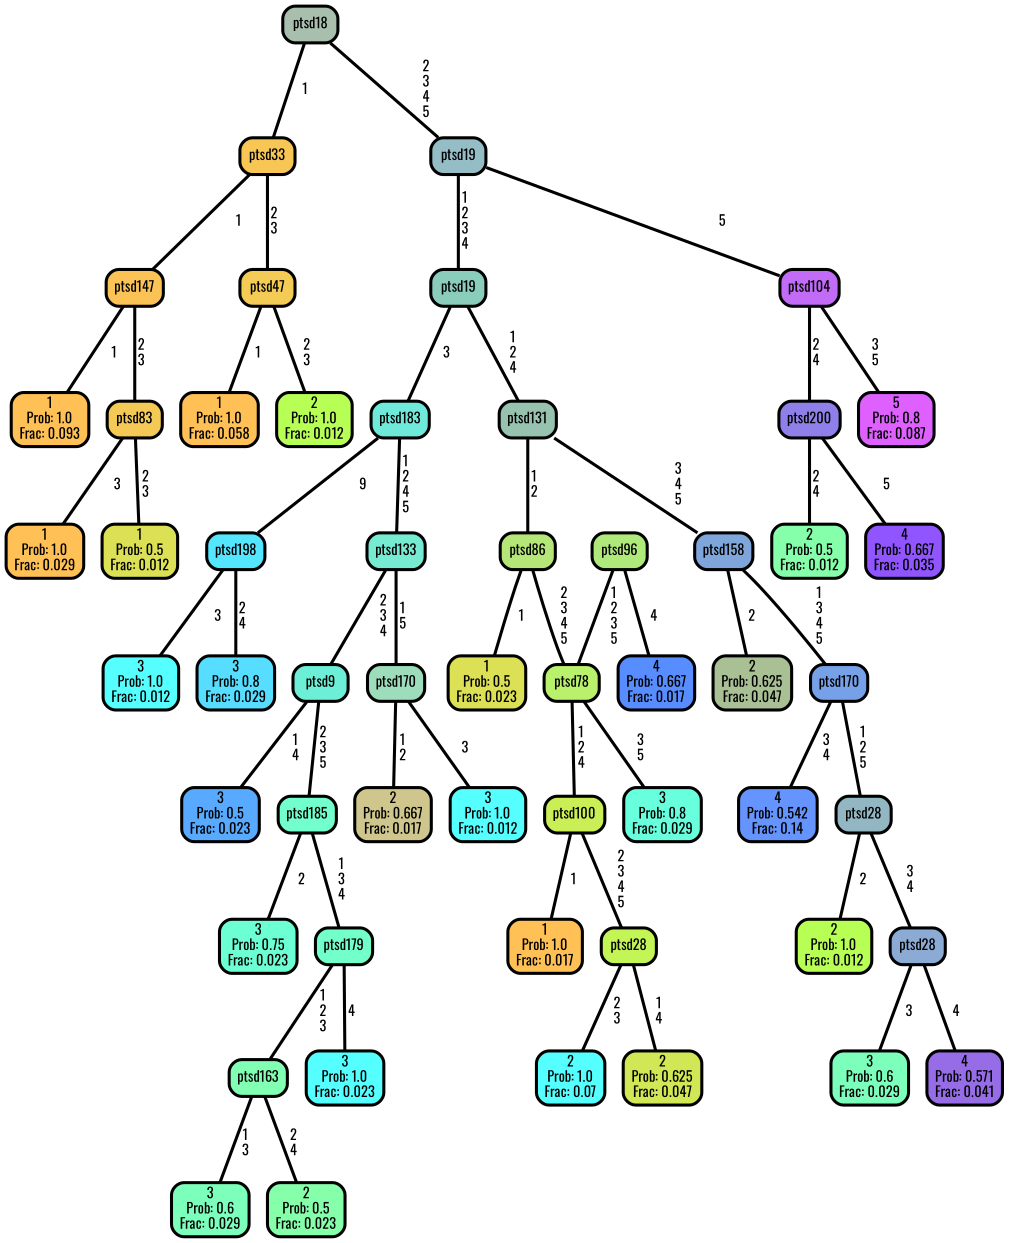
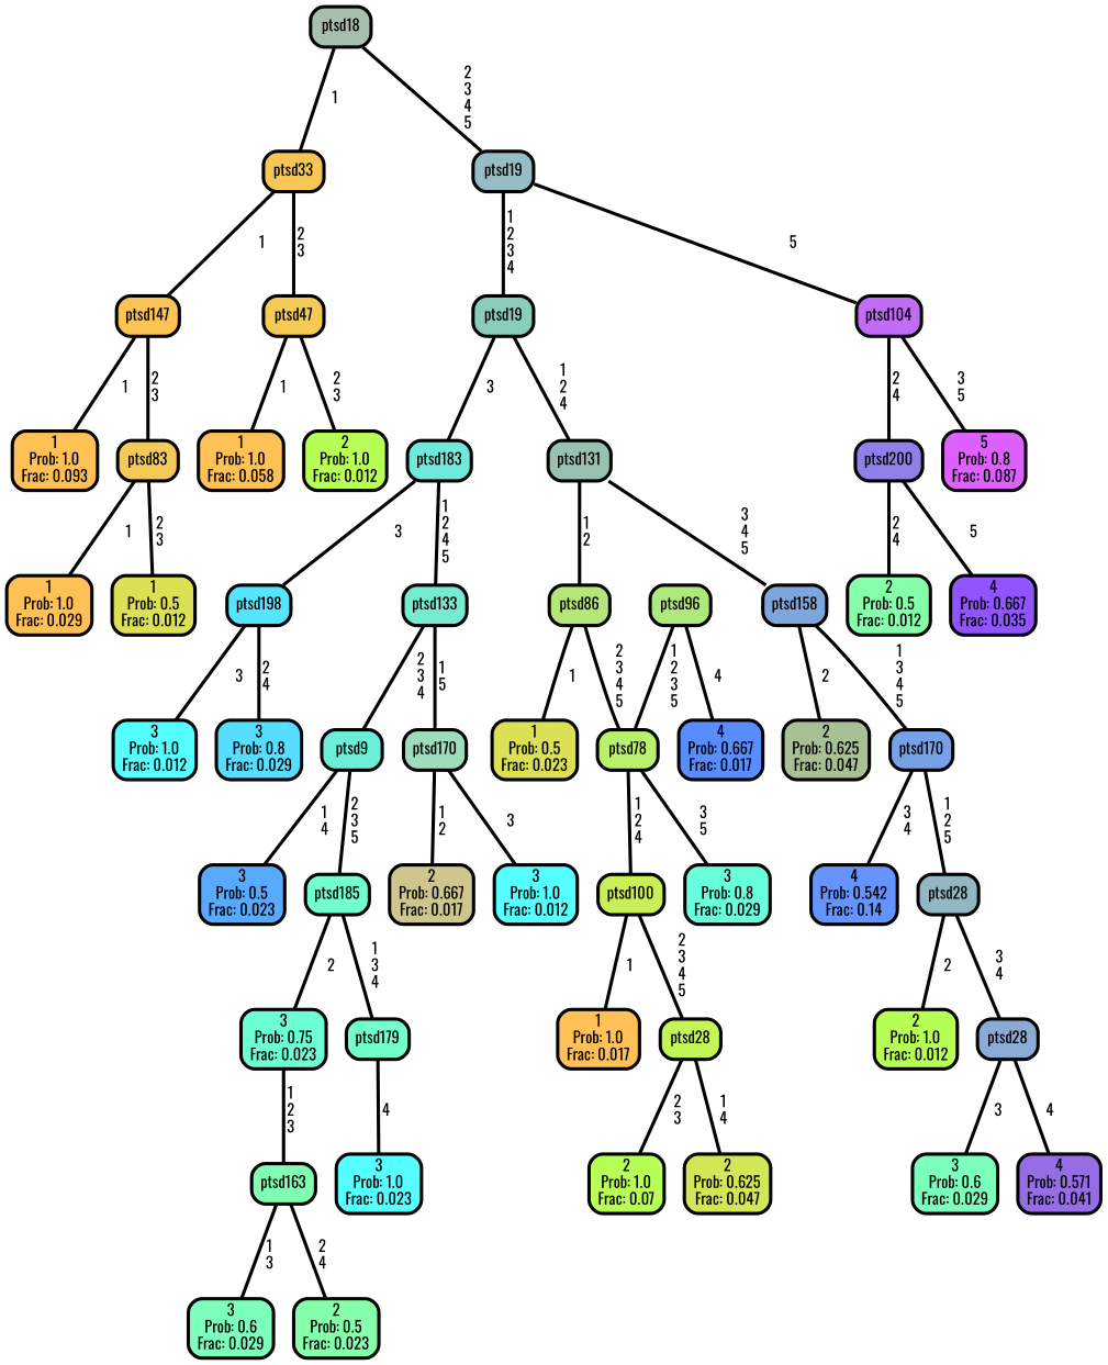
  graph {
    fontname=Oswald
    ranksep="0 equally"
    splines=straight
    node [color=black fillcolor="#ffc155" fontcolor=black fontname=Oswald penwidth=3 shape=box style="filled, rounded"]
    edge [color=black fontname=Oswald penwidth=3]
    n1 [label="1\nProb: 1.0\nFrac: 0.093"]
    n2 [fillcolor="#fbc355" label=ptsd147]
    n3 [fillcolor="#f4c955" label=ptsd83]
    n4 [label="1\nProb: 1.0\nFrac: 0.029"]
    n5 [fillcolor="#dbe055" label="1\nProb: 0.5\nFrac: 0.012"]
    n6 [fillcolor="#f8c655" label=ptsd33]
    n7 [fillcolor="#f3cb55" label=ptsd47]
    n8 [label="1\nProb: 1.0\nFrac: 0.058"]
    n9 [fillcolor="#b8ff55" label="2\nProb: 1.0\nFrac: 0.012"]
    n10 [fillcolor="#a8bfae" label=ptsd18]
    n11 [fillcolor="#94bdc5" label=ptsd19]
    n12 [fillcolor="#8bcdbb" label=ptsd19]
    n13 [fillcolor="#c26bf7" label=ptsd104]
    n14 [fillcolor="#55ffff" label="3\nProb: 1.0\nFrac: 0.012"]
    n15 [fillcolor="#55e6ff" label=ptsd198]
    n16 [fillcolor="#56ddff" label="3\nProb: 0.8\nFrac: 0.029"]
    n17 [fillcolor="#6feada" label=ptsd183]
    n18 [fillcolor="#76ebd1" label=ptsd133]
    n19 [fillcolor="#6deed6" label=ptsd9]
    n20 [fillcolor="#9eddbb" label=ptsd170]
    n21 [fillcolor="#57aaff" label="3\nProb: 0.5\nFrac: 0.023"]
    n22 [fillcolor="#72ffcd" label=ptsd185]
    n23 [fillcolor="#6dffd4" label="3\nProb: 0.75\nFrac: 0.023"]
    n24 [fillcolor="#73ffca" label=ptsd179]
    n25 [fillcolor="#81ffb3" label=ptsd163]
    n26 [fillcolor="#55ffff" label="3\nProb: 1.0\nFrac: 0.023"]
    n27 [fillcolor="#7cffbb" label="3\nProb: 0.6\nFrac: 0.029"]
    n28 [fillcolor="#86ffaa" label="2\nProb: 0.5\nFrac: 0.023"]
    n29 [fillcolor="#cfc68d" label="2\nProb: 0.667\nFrac: 0.017"]
    n30 [fillcolor="#55ffff" label="3\nProb: 1.0\nFrac: 0.012"]
    n31 [fillcolor="#96c2af" label=ptsd131]
    n32 [fillcolor="#b4e777" label=ptsd86]
    n33 [fillcolor="#7fa6da" label=ptsd158]
    n34 [fillcolor="#dbe055" label="1\nProb: 0.5\nFrac: 0.023"]
    n35 [fillcolor="#b9f16d" label=ptsd78]
    n36 [fillcolor="#afe87b" label=ptsd96]
    n37 [fillcolor="#588dff" label="4\nProb: 0.667\nFrac: 0.017"]
    n38 [fillcolor="#caee55" label=ptsd100]
    n39 [fillcolor="#68ffdd" label="3\nProb: 0.8\nFrac: 0.029"]
    n40 [label="1\nProb: 1.0\nFrac: 0.017"]
    n41 [fillcolor="#c2f555" label=ptsd28]
-   n42 [fillcolor="#55ffff" label="2\nProb: 1.0\nFrac: 0.07"]
+   n42 [fillcolor="#b8ff55" label="2\nProb: 1.0\nFrac: 0.07"]
    n43 [fillcolor="#d2e755" label="2\nProb: 0.625\nFrac: 0.047"]
    n44 [fillcolor="#a9bf94" label="2\nProb: 0.625\nFrac: 0.047"]
    n45 [fillcolor="#76a1e8" label=ptsd170]
    n46 [fillcolor="#6594ff" label="4\nProb: 0.542\nFrac: 0.14"]
    n47 [fillcolor="#92b6c2" label=ptsd28]
    n48 [fillcolor="#b8ff55" label="2\nProb: 1.0\nFrac: 0.012"]
    n49 [fillcolor="#8baad4" label=ptsd28]
    n50 [fillcolor="#7cffbb" label="3\nProb: 0.6\nFrac: 0.029"]
    n51 [fillcolor="#966de6" label="4\nProb: 0.571\nFrac: 0.041"]
    n52 [fillcolor="#8e7fe9" label=ptsd200]
    n53 [fillcolor="#dd60ff" label="5\nProb: 0.8\nFrac: 0.087"]
    n54 [fillcolor="#86ffaa" label="2\nProb: 0.5\nFrac: 0.012"]
    n55 [fillcolor="#9155ff" label="4\nProb: 0.667\nFrac: 0.035"]
    subgraph sub_1 {
      rank=same
    }
    n2 -- n1 [label=" 1"]
    n2 -- n3 [label=" 2\n 3"]
-   n3 -- n4 [label=" 3"]
+   n3 -- n4 [label=" 1"]
    n3 -- n5 [label=" 2\n 3"]
    n6 -- n2 [label=" 1"]
    n6 -- n7 [label=" 2\n 3"]
    n7 -- n8 [label=" 1"]
    n7 -- n9 [label=" 2\n 3"]
    n10 -- n6 [label=" 1"]
    n10 -- n11 [label=" 2\n 3\n 4\n 5"]
    n11 -- n12 [label=" 1\n 2\n 3\n 4"]
    n11 -- n13 [label=" 5"]
    n12 -- n17 [label=" 3"]
    n12 -- n31 [label=" 1\n 2\n 4"]
    n13 -- n52 [label=" 2\n 4"]
    n13 -- n53 [label=" 3\n 5"]
    n15 -- n14 [label=" 3"]
    n15 -- n16 [label=" 2\n 4"]
-   n17 -- n15 [label=" 9"]
+   n17 -- n15 [label=" 3"]
    n17 -- n18 [label=" 1\n 2\n 4\n 5"]
    n18 -- n19 [label=" 2\n 3\n 4"]
    n18 -- n20 [label=" 1\n 5"]
    n19 -- n21 [label=" 1\n 4"]
    n19 -- n22 [label=" 2\n 3\n 5"]
    n20 -- n29 [label=" 1\n 2"]
    n20 -- n30 [label=" 3"]
    n22 -- n23 [label=" 2"]
    n22 -- n24 [label=" 1\n 3\n 4"]
-   n24 -- n25 [label=" 1\n 2\n 3"]
+   n23 -- n25 [label=" 1\n 2\n 3"]
    n24 -- n26 [label=" 4"]
    n25 -- n27 [label=" 1\n 3"]
    n25 -- n28 [label=" 2\n 4"]
    n31 -- n32 [label=" 1\n 2"]
    n31 -- n33 [label=" 3\n 4\n 5"]
    n32 -- n34 [label=" 1"]
    n32 -- n35 [label=" 2\n 3\n 4\n 5"]
    n33 -- n44 [label=" 2"]
    n33 -- n45 [label=" 1\n 3\n 4\n 5"]
    n35 -- n38 [label=" 1\n 2\n 4"]
    n35 -- n39 [label=" 3\n 5"]
    n36 -- n35 [label=" 1\n 2\n 3\n 5"]
    n36 -- n37 [label=" 4"]
    n38 -- n40 [label=" 1"]
    n38 -- n41 [label=" 2\n 3\n 4\n 5"]
    n41 -- n42 [label=" 2\n 3"]
    n41 -- n43 [label=" 1\n 4"]
    n45 -- n46 [label=" 3\n 4"]
    n45 -- n47 [label=" 1\n 2\n 5"]
    n47 -- n48 [label=" 2"]
    n47 -- n49 [label=" 3\n 4"]
    n49 -- n50 [label=" 3"]
    n49 -- n51 [label=" 4"]
    n52 -- n54 [label=" 2\n 4"]
    n52 -- n55 [label=" 5"]
  }
